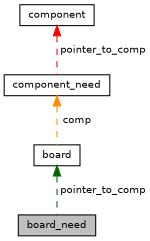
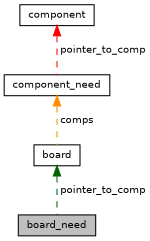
  digraph {
    node [color=black fillcolor=white fontname=Helvetica fontsize=10 shape=record style=filled]
    edge [dir=back fontname=Helvetica fontsize=10 labelfontname=Helvetica labelfontsize=10 style=dashed]
    n1 [fillcolor=grey75 fontcolor=black height=0.2 label=board_need width=0.4]
    n2 [height=0.2 label=board width=0.4]
    n3 [height=0.2 label=component_need width=0.4]
    n4 [height=0.2 label=component width=0.4]
    n2 -> n1 [color=darkgreen label=" pointer_to_comp"]
-   n3 -> n2 [color=darkorange label=" comp"]
+   n3 -> n2 [color=darkorange label=" comps"]
    n4 -> n3 [color=red label=" pointer_to_comp"]
  }
